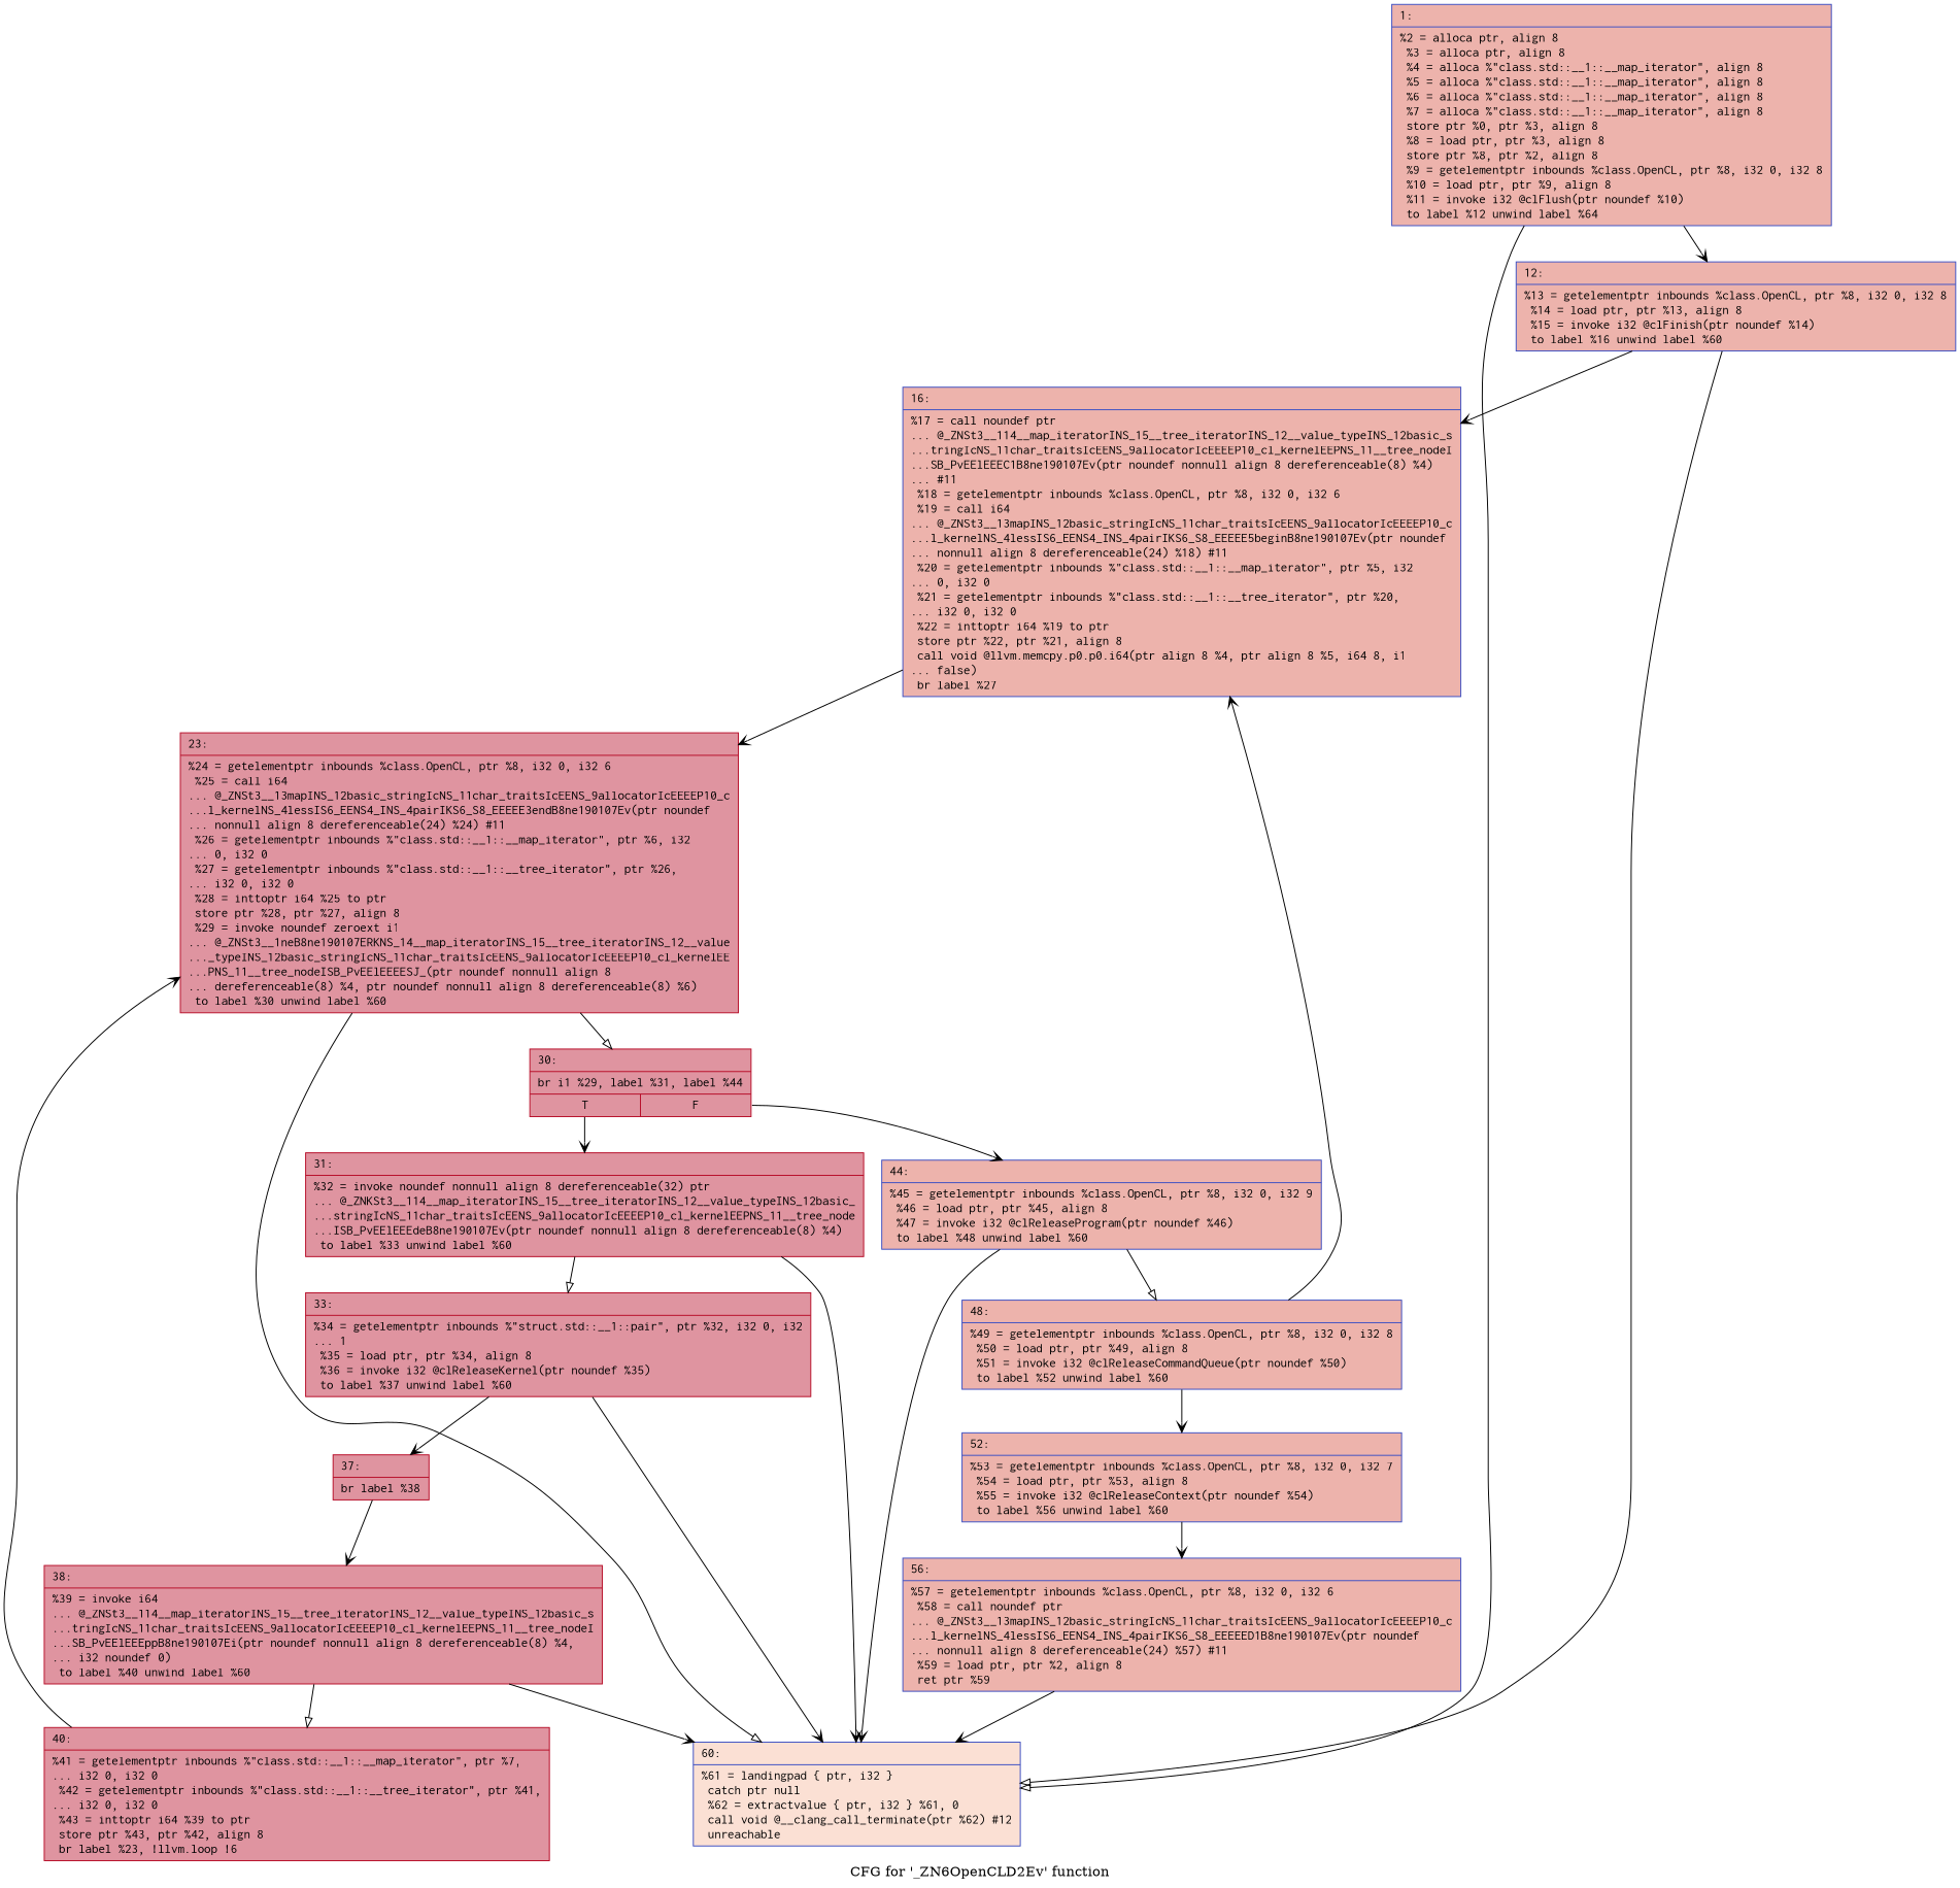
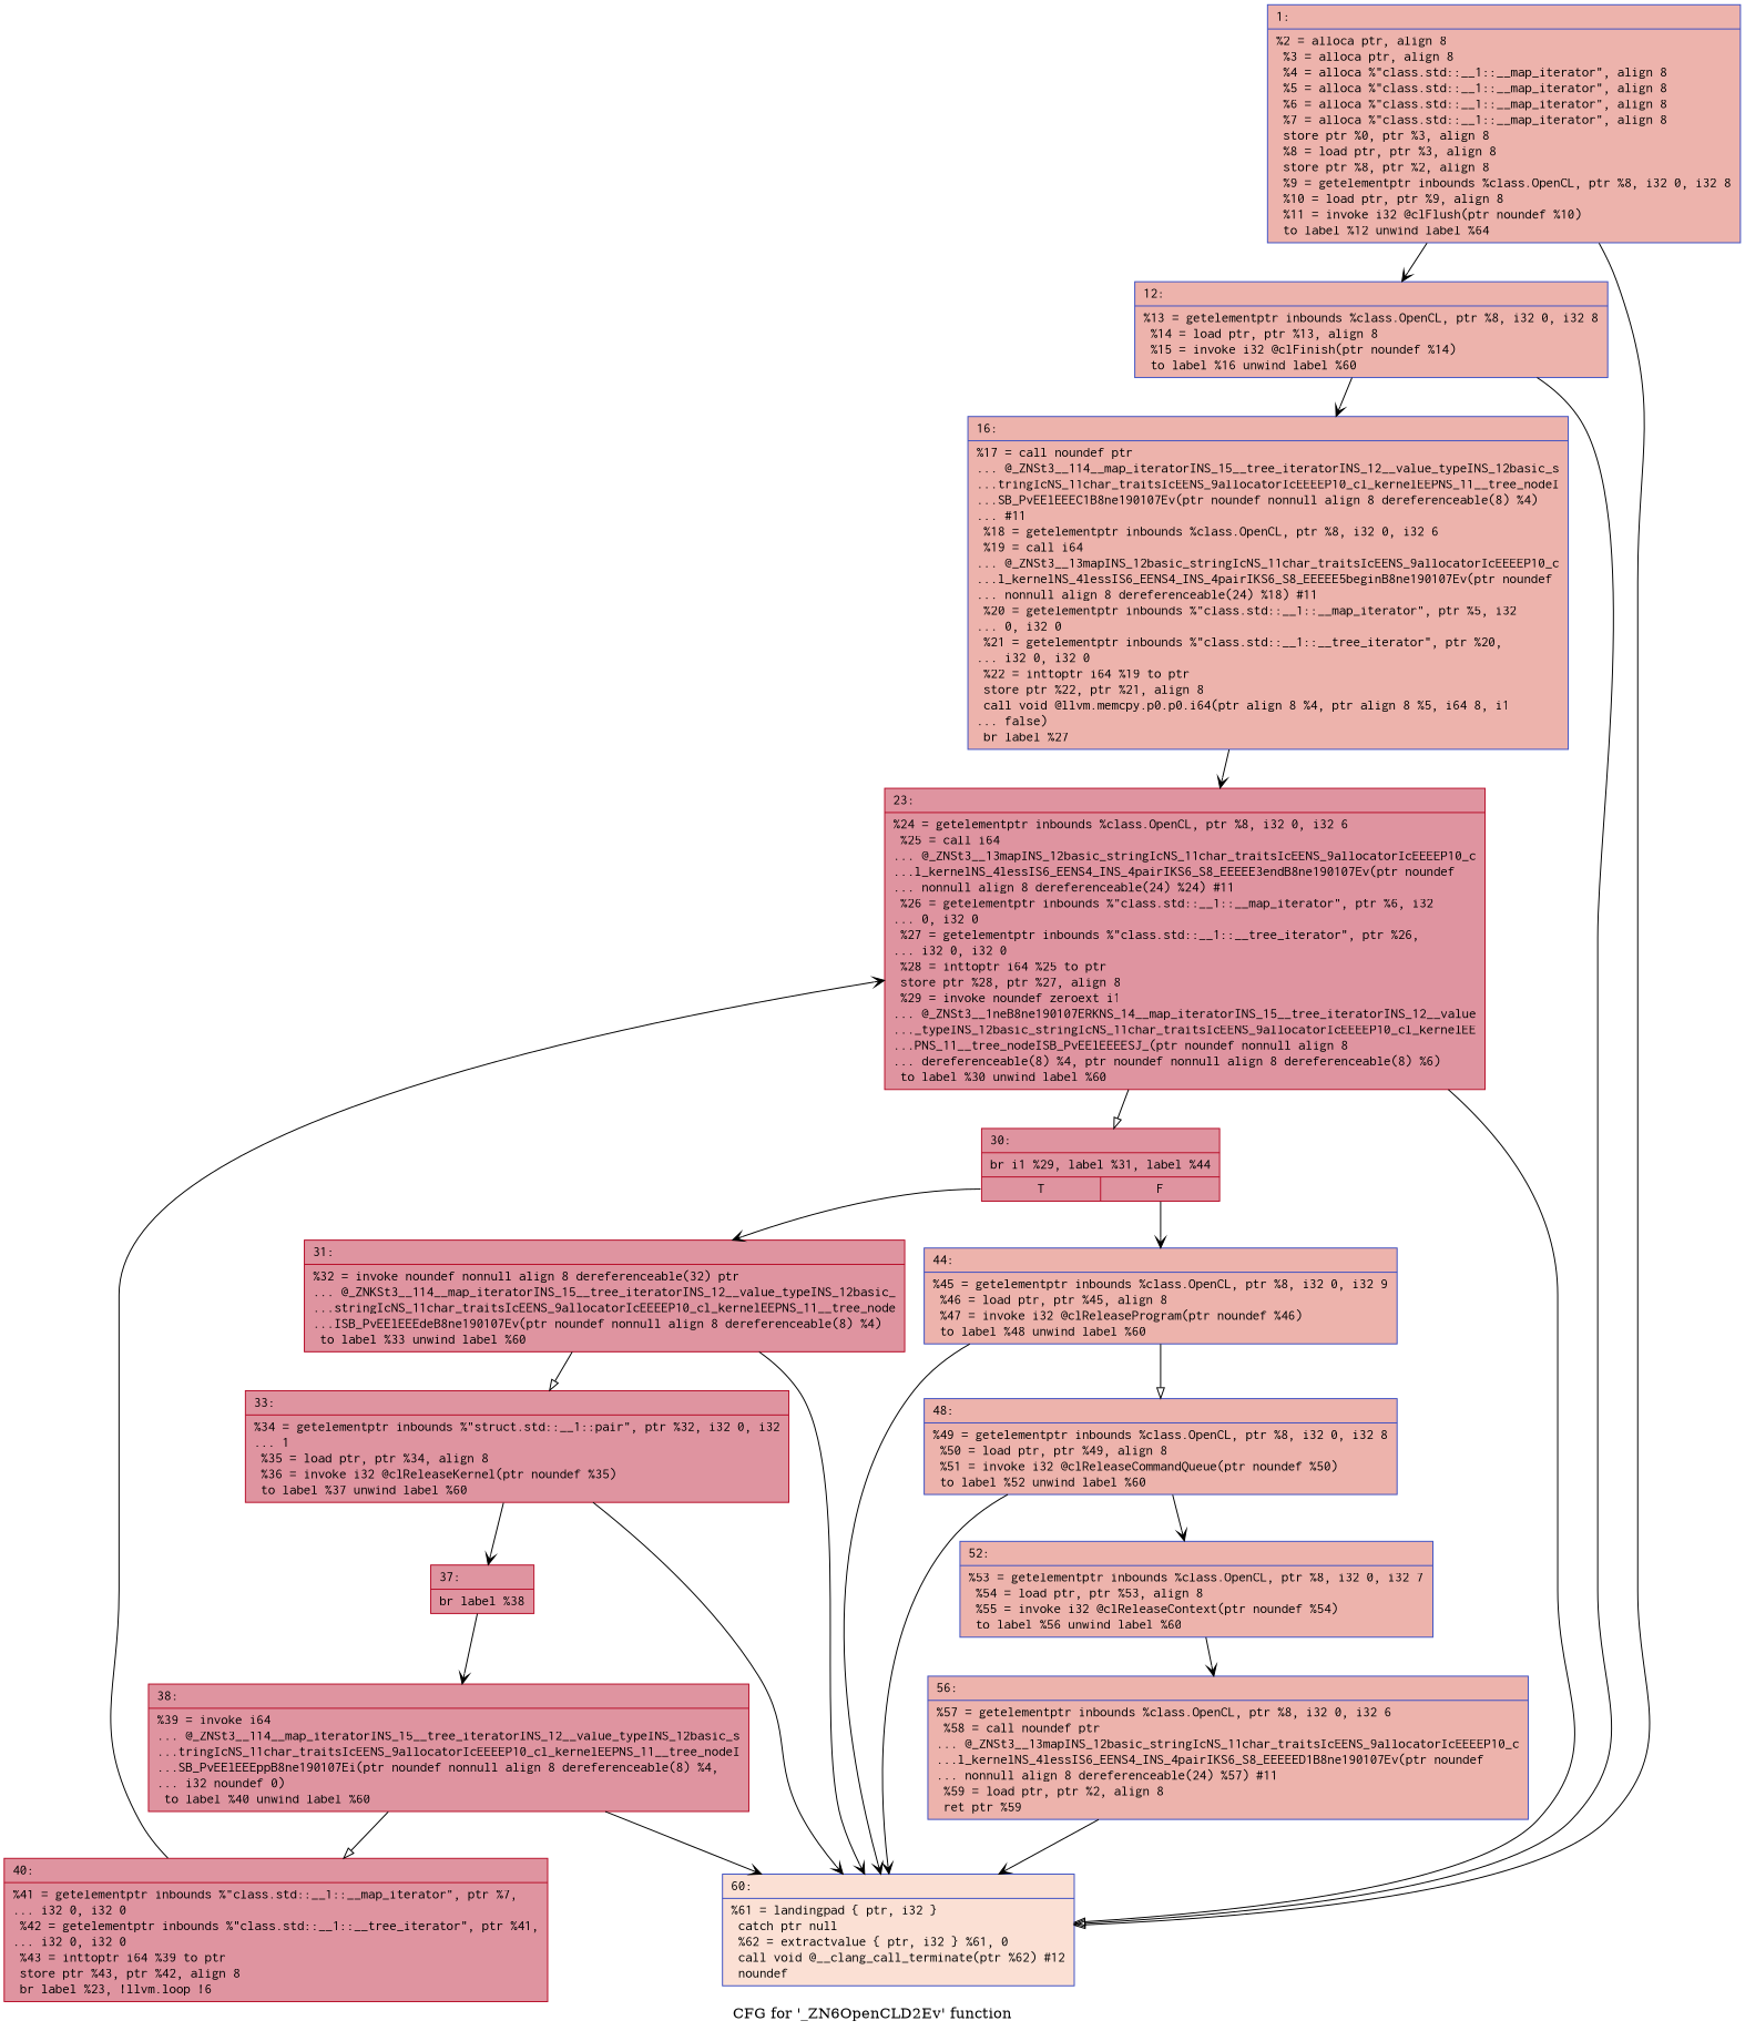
  digraph {
    label="CFG for '_ZN6OpenCLD2Ev' function"
    node [color="#3d50c3ff" fillcolor="#d6524470" fontname=Courier shape=record style=filled]
    edge [arrowhead=vee]
    n1 [label="{1:\l|  %2 = alloca ptr, align 8\l  %3 = alloca ptr, align 8\l  %4 = alloca %\"class.std::__1::__map_iterator\", align 8\l  %5 = alloca %\"class.std::__1::__map_iterator\", align 8\l  %6 = alloca %\"class.std::__1::__map_iterator\", align 8\l  %7 = alloca %\"class.std::__1::__map_iterator\", align 8\l  store ptr %0, ptr %3, align 8\l  %8 = load ptr, ptr %3, align 8\l  store ptr %8, ptr %2, align 8\l  %9 = getelementptr inbounds %class.OpenCL, ptr %8, i32 0, i32 8\l  %10 = load ptr, ptr %9, align 8\l  %11 = invoke i32 @clFlush(ptr noundef %10)\l          to label %12 unwind label %64\l}"]
    n2 [label="{12:\l|  %13 = getelementptr inbounds %class.OpenCL, ptr %8, i32 0, i32 8\l  %14 = load ptr, ptr %13, align 8\l  %15 = invoke i32 @clFinish(ptr noundef %14)\l          to label %16 unwind label %60\l}"]
-   n3 [fillcolor="#f7b99e70" label="{60:\l|  %61 = landingpad \{ ptr, i32 \}\l          catch ptr null\l  %62 = extractvalue \{ ptr, i32 \} %61, 0\l  call void @__clang_call_terminate(ptr %62) #12\l  unreachable\l}"]
+   n3 [fillcolor="#f7b99e70" label="{60:\l|  %61 = landingpad \{ ptr, i32 \}\l          catch ptr null\l  %62 = extractvalue \{ ptr, i32 \} %61, 0\l  call void @__clang_call_terminate(ptr %62) #12\l  noundef\l}"]
    n4 [label="{16:\l|  %17 = call noundef ptr\l... @_ZNSt3__114__map_iteratorINS_15__tree_iteratorINS_12__value_typeINS_12basic_s\l...tringIcNS_11char_traitsIcEENS_9allocatorIcEEEEP10_cl_kernelEEPNS_11__tree_nodeI\l...SB_PvEElEEEC1B8ne190107Ev(ptr noundef nonnull align 8 dereferenceable(8) %4)\l... #11\l  %18 = getelementptr inbounds %class.OpenCL, ptr %8, i32 0, i32 6\l  %19 = call i64\l... @_ZNSt3__13mapINS_12basic_stringIcNS_11char_traitsIcEENS_9allocatorIcEEEEP10_c\l...l_kernelNS_4lessIS6_EENS4_INS_4pairIKS6_S8_EEEEE5beginB8ne190107Ev(ptr noundef\l... nonnull align 8 dereferenceable(24) %18) #11\l  %20 = getelementptr inbounds %\"class.std::__1::__map_iterator\", ptr %5, i32\l... 0, i32 0\l  %21 = getelementptr inbounds %\"class.std::__1::__tree_iterator\", ptr %20,\l... i32 0, i32 0\l  %22 = inttoptr i64 %19 to ptr\l  store ptr %22, ptr %21, align 8\l  call void @llvm.memcpy.p0.p0.i64(ptr align 8 %4, ptr align 8 %5, i64 8, i1\l... false)\l  br label %27\l}"]
    n5 [color="#b70d28ff" fillcolor="#b70d2870" label="{23:\l|  %24 = getelementptr inbounds %class.OpenCL, ptr %8, i32 0, i32 6\l  %25 = call i64\l... @_ZNSt3__13mapINS_12basic_stringIcNS_11char_traitsIcEENS_9allocatorIcEEEEP10_c\l...l_kernelNS_4lessIS6_EENS4_INS_4pairIKS6_S8_EEEEE3endB8ne190107Ev(ptr noundef\l... nonnull align 8 dereferenceable(24) %24) #11\l  %26 = getelementptr inbounds %\"class.std::__1::__map_iterator\", ptr %6, i32\l... 0, i32 0\l  %27 = getelementptr inbounds %\"class.std::__1::__tree_iterator\", ptr %26,\l... i32 0, i32 0\l  %28 = inttoptr i64 %25 to ptr\l  store ptr %28, ptr %27, align 8\l  %29 = invoke noundef zeroext i1\l... @_ZNSt3__1neB8ne190107ERKNS_14__map_iteratorINS_15__tree_iteratorINS_12__value\l..._typeINS_12basic_stringIcNS_11char_traitsIcEENS_9allocatorIcEEEEP10_cl_kernelEE\l...PNS_11__tree_nodeISB_PvEElEEEESJ_(ptr noundef nonnull align 8\l... dereferenceable(8) %4, ptr noundef nonnull align 8 dereferenceable(8) %6)\l          to label %30 unwind label %60\l}"]
    n6 [color="#b70d28ff" fillcolor="#b70d2870" label="{30:\l|  br i1 %29, label %31, label %44\l|{<s0>T|<s1>F}}"]
    n7 [color="#b70d28ff" fillcolor="#b70d2870" label="{31:\l|  %32 = invoke noundef nonnull align 8 dereferenceable(32) ptr\l... @_ZNKSt3__114__map_iteratorINS_15__tree_iteratorINS_12__value_typeINS_12basic_\l...stringIcNS_11char_traitsIcEENS_9allocatorIcEEEEP10_cl_kernelEEPNS_11__tree_node\l...ISB_PvEElEEEdeB8ne190107Ev(ptr noundef nonnull align 8 dereferenceable(8) %4)\l          to label %33 unwind label %60\l}"]
    n8 [label="{44:\l|  %45 = getelementptr inbounds %class.OpenCL, ptr %8, i32 0, i32 9\l  %46 = load ptr, ptr %45, align 8\l  %47 = invoke i32 @clReleaseProgram(ptr noundef %46)\l          to label %48 unwind label %60\l}"]
    n9 [color="#b70d28ff" fillcolor="#b70d2870" label="{33:\l|  %34 = getelementptr inbounds %\"struct.std::__1::pair\", ptr %32, i32 0, i32\l... 1\l  %35 = load ptr, ptr %34, align 8\l  %36 = invoke i32 @clReleaseKernel(ptr noundef %35)\l          to label %37 unwind label %60\l}"]
    n10 [label="{48:\l|  %49 = getelementptr inbounds %class.OpenCL, ptr %8, i32 0, i32 8\l  %50 = load ptr, ptr %49, align 8\l  %51 = invoke i32 @clReleaseCommandQueue(ptr noundef %50)\l          to label %52 unwind label %60\l}"]
    n11 [color="#b70d28ff" fillcolor="#b70d2870" label="{37:\l|  br label %38\l}"]
    n12 [label="{52:\l|  %53 = getelementptr inbounds %class.OpenCL, ptr %8, i32 0, i32 7\l  %54 = load ptr, ptr %53, align 8\l  %55 = invoke i32 @clReleaseContext(ptr noundef %54)\l          to label %56 unwind label %60\l}"]
    n13 [color="#b70d28ff" fillcolor="#b70d2870" label="{38:\l|  %39 = invoke i64\l... @_ZNSt3__114__map_iteratorINS_15__tree_iteratorINS_12__value_typeINS_12basic_s\l...tringIcNS_11char_traitsIcEENS_9allocatorIcEEEEP10_cl_kernelEEPNS_11__tree_nodeI\l...SB_PvEElEEEppB8ne190107Ei(ptr noundef nonnull align 8 dereferenceable(8) %4,\l... i32 noundef 0)\l          to label %40 unwind label %60\l}"]
    n14 [color="#b70d28ff" fillcolor="#b70d2870" label="{40:\l|  %41 = getelementptr inbounds %\"class.std::__1::__map_iterator\", ptr %7,\l... i32 0, i32 0\l  %42 = getelementptr inbounds %\"class.std::__1::__tree_iterator\", ptr %41,\l... i32 0, i32 0\l  %43 = inttoptr i64 %39 to ptr\l  store ptr %43, ptr %42, align 8\l  br label %23, !llvm.loop !6\l}"]
    n15 [label="{56:\l|  %57 = getelementptr inbounds %class.OpenCL, ptr %8, i32 0, i32 6\l  %58 = call noundef ptr\l... @_ZNSt3__13mapINS_12basic_stringIcNS_11char_traitsIcEENS_9allocatorIcEEEEP10_c\l...l_kernelNS_4lessIS6_EENS4_INS_4pairIKS6_S8_EEEEED1B8ne190107Ev(ptr noundef\l... nonnull align 8 dereferenceable(24) %57) #11\l  %59 = load ptr, ptr %2, align 8\l  ret ptr %59\l}"]
    n1 -> n2
    n1 -> n3 [arrowhead=onormal]
    n2 -> n3 [arrowhead=onormal]
    n2 -> n4
    n4 -> n5
    n5 -> n3 [arrowhead=onormal]
    n5 -> n6 [arrowhead=onormal]
    n6 -> n7 [tailport=s0]
    n6 -> n8 [tailport=s1]
    n7 -> n3
    n7 -> n9 [arrowhead=onormal]
    n8 -> n3
    n8 -> n10 [arrowhead=onormal]
    n9 -> n3
    n9 -> n11
-   n10 -> n4
+   n10 -> n3
    n10 -> n12
    n11 -> n13
    n12 -> n15
    n13 -> n3
    n13 -> n14 [arrowhead=onormal]
    n14 -> n5
    n15 -> n3
  }
